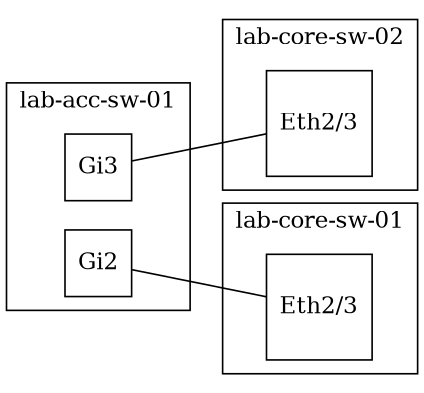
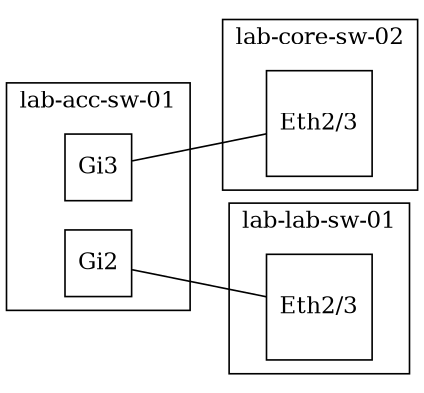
  graph {
    rankdir=LR
    node [shape=square]
    n1 [label=Gi3]
    n2 [label=Gi2]
    n3 [label="Eth2/3"]
    n4 [label="Eth2/3"]
    subgraph cluster_1 {
      label="lab-acc-sw-01"
      subgraph sub_2 {
        label="lab-acc-sw-01"
        rank=same
        n1
        n2
      }
    }
    subgraph cluster_3 {
      label="lab-core-sw-02"
      n3
    }
    subgraph cluster_4 {
-     label="lab-core-sw-01"
+     label="lab-lab-sw-01"
      n4
    }
    n1 -- n2 [style=invis]
    n1 -- n3
    n2 -- n4
  }
